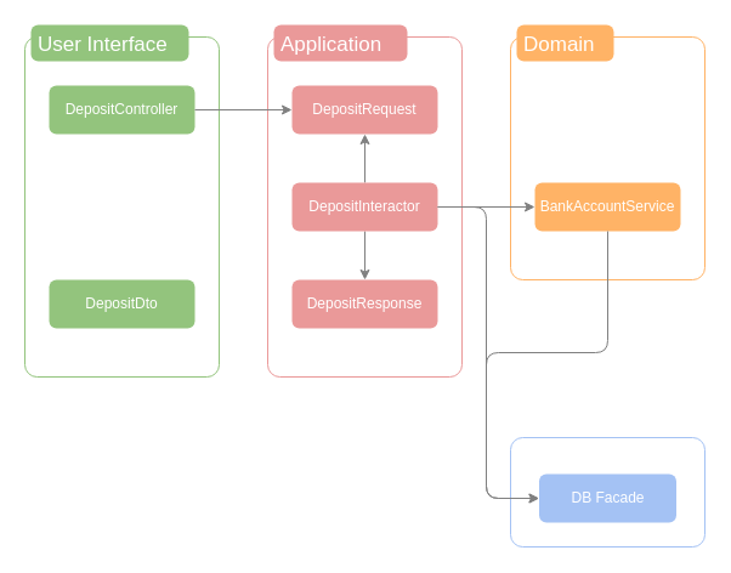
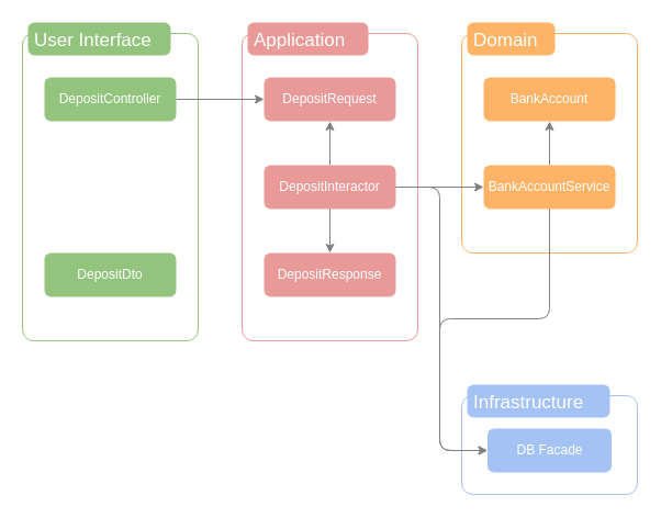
  <mxCell id="0" />
  <mxCell id="1" parent="0" />
  <mxCell id="2" value="" style="shape=mxgraph.mockup.containers.marginRect;rectMarginTop=10;strokeColor=#A4C2F4;strokeWidth=1;dashed=0;rounded=1;arcSize=5;recursiveResize=0;fillColor=none;" parent="1" vertex="1"><mxGeometry x="420" y="350" width="160" height="100" as="geometry" /></mxCell>
+ <mxCell id="3" value="Infrastructure" style="shape=rect;strokeColor=none;fillColor=#a4c2f4;strokeWidth=1;dashed=0;rounded=1;arcSize=20;fontColor=#ffffff;fontSize=17;spacing=2;spacingTop=-2;align=left;autosize=1;spacingLeft=4;resizeWidth=0;resizeHeight=0;perimeter=none;" parent="2" vertex="1"><mxGeometry x="5" width="130" height="30" as="geometry" /></mxCell>
  <mxCell id="4" value="&lt;span style=&quot;color: rgb(255, 255, 255);&quot;&gt;DB Facade&lt;/span&gt;" style="rounded=1;whiteSpace=wrap;html=1;fillColor=#a4c2f4ff;strokeColor=none;" parent="2" vertex="1"><mxGeometry x="23.5" y="40" width="113" height="40" as="geometry" /></mxCell>
  <mxCell id="5" value="" style="shape=mxgraph.mockup.containers.marginRect;rectMarginTop=10;strokeColor=#FFB366;strokeWidth=1;dashed=0;rounded=1;arcSize=5;recursiveResize=0;fillColor=none;" parent="1" vertex="1"><mxGeometry x="420" y="20" width="160" height="210" as="geometry" /></mxCell>
  <mxCell id="6" value="Domain" style="shape=rect;strokeColor=none;fillColor=#FFB366;strokeWidth=1;dashed=0;rounded=1;arcSize=20;fontColor=#ffffff;fontSize=17;spacing=2;spacingTop=-2;align=left;autosize=1;spacingLeft=4;resizeWidth=0;resizeHeight=0;perimeter=none;" parent="5" vertex="1"><mxGeometry x="5" width="80" height="30" as="geometry" /></mxCell>
+ <mxCell id="7" value="&lt;font color=&quot;#ffffff&quot;&gt;BankAccount&lt;/font&gt;" style="rounded=1;whiteSpace=wrap;html=1;fillColor=#FFB366;strokeColor=none;" parent="5" vertex="1"><mxGeometry x="20" y="50" width="120" height="40" as="geometry" /></mxCell>
+ <mxCell id="8" style="edgeStyle=none;html=1;entryX=0.5;entryY=1;entryDx=0;entryDy=0;strokeColor=#808080;" edge="1" parent="5" source="9" target="7"><mxGeometry relative="1" as="geometry" /></mxCell>
  <mxCell id="9" value="&lt;font color=&quot;#ffffff&quot;&gt;BankAccountService&lt;br&gt;&lt;/font&gt;" style="rounded=1;whiteSpace=wrap;html=1;fillColor=#FFB366;strokeColor=none;" parent="5" vertex="1"><mxGeometry x="20" y="130" width="120" height="40" as="geometry" /></mxCell>
  <mxCell id="10" value="" style="shape=mxgraph.mockup.containers.marginRect;rectMarginTop=10;strokeColor=#93C47D;strokeWidth=1;dashed=0;rounded=1;arcSize=5;recursiveResize=0;fillColor=none;" parent="1" vertex="1"><mxGeometry x="20" y="20" width="160" height="290" as="geometry" /></mxCell>
  <mxCell id="11" value="User Interface" style="shape=rect;strokeColor=none;fillColor=#93c47d;strokeWidth=1;dashed=0;rounded=1;arcSize=20;fontColor=#ffffff;fontSize=17;spacing=2;spacingTop=-2;align=left;autosize=1;spacingLeft=4;resizeWidth=0;resizeHeight=0;perimeter=none;" parent="10" vertex="1"><mxGeometry x="5" width="130" height="30" as="geometry" /></mxCell>
  <mxCell id="12" value="&lt;span style=&quot;color: rgb(255, 255, 255);&quot;&gt;Deposit&lt;/span&gt;&lt;span style=&quot;color: rgb(255, 255, 255);&quot;&gt;Dto&lt;/span&gt;" style="rounded=1;whiteSpace=wrap;html=1;fillColor=#93c47dff;strokeColor=none;" parent="10" vertex="1"><mxGeometry x="20" y="210" width="120" height="40" as="geometry" /></mxCell>
  <mxCell id="13" value="&lt;span style=&quot;color: rgb(255, 255, 255);&quot;&gt;Deposit&lt;/span&gt;&lt;font color=&quot;#ffffff&quot;&gt;Controller&lt;/font&gt;" style="rounded=1;whiteSpace=wrap;html=1;fillColor=#93c47dff;strokeColor=none;" parent="10" vertex="1"><mxGeometry x="20" y="50" width="120" height="40" as="geometry" /></mxCell>
  <mxCell id="14" value="" style="shape=mxgraph.mockup.containers.marginRect;rectMarginTop=10;strokeColor=#EA9999;strokeWidth=1;dashed=0;rounded=1;arcSize=5;recursiveResize=0;fillColor=none;" parent="1" vertex="1"><mxGeometry x="220" y="20" width="160" height="290" as="geometry" /></mxCell>
  <mxCell id="15" value="Application" style="shape=rect;strokeColor=none;fillColor=#ea9999;strokeWidth=1;dashed=0;rounded=1;arcSize=20;fontColor=#ffffff;fontSize=17;spacing=2;spacingTop=-2;align=left;autosize=1;spacingLeft=4;resizeWidth=0;resizeHeight=0;perimeter=none;" parent="14" vertex="1"><mxGeometry x="5" width="110" height="30" as="geometry" /></mxCell>
  <mxCell id="16" value="&lt;span style=&quot;color: rgb(255, 255, 255);&quot;&gt;Deposit&lt;/span&gt;&lt;font color=&quot;#ffffff&quot;&gt;Request&lt;/font&gt;" style="rounded=1;whiteSpace=wrap;html=1;fillColor=#ea9999ff;strokeColor=none;" parent="14" vertex="1"><mxGeometry x="20" y="50" width="120" height="40" as="geometry" /></mxCell>
  <mxCell id="17" value="&lt;span style=&quot;color: rgb(255, 255, 255);&quot;&gt;Deposit&lt;/span&gt;&lt;font color=&quot;#ffffff&quot;&gt;Response&lt;/font&gt;" style="rounded=1;whiteSpace=wrap;html=1;fillColor=#ea9999ff;strokeColor=none;" parent="14" vertex="1"><mxGeometry x="20" y="210" width="120" height="40" as="geometry" /></mxCell>
  <mxCell id="18" style="edgeStyle=none;html=1;entryX=0.5;entryY=1;entryDx=0;entryDy=0;strokeColor=#808080;" edge="1" parent="14" source="20" target="16"><mxGeometry relative="1" as="geometry" /></mxCell>
  <mxCell id="19" style="edgeStyle=none;html=1;entryX=0.5;entryY=0;entryDx=0;entryDy=0;strokeColor=#808080;" edge="1" parent="14" source="20" target="17"><mxGeometry relative="1" as="geometry" /></mxCell>
  <mxCell id="20" value="&lt;span style=&quot;color: rgb(255, 255, 255);&quot;&gt;Deposit&lt;/span&gt;&lt;font color=&quot;#ffffff&quot;&gt;Interactor&lt;/font&gt;" style="rounded=1;whiteSpace=wrap;html=1;fillColor=#ea9999ff;strokeColor=none;" parent="14" vertex="1"><mxGeometry x="20" y="130" width="120" height="40" as="geometry" /></mxCell>
  <mxCell id="21" style="edgeStyle=none;html=1;strokeColor=#808080;" edge="1" parent="1" source="20" target="9"><mxGeometry relative="1" as="geometry" /></mxCell>
  <mxCell id="22" style="edgeStyle=none;html=1;strokeColor=#808080;" edge="1" parent="1" source="13" target="16"><mxGeometry relative="1" as="geometry" /></mxCell>
  <mxCell id="23" style="edgeStyle=none;html=1;entryX=0;entryY=0.5;entryDx=0;entryDy=0;strokeColor=#808080;" edge="1" parent="1" source="20" target="4"><mxGeometry relative="1" as="geometry"><Array as="points"><mxPoint x="400" y="170" /><mxPoint x="400" y="410" /></Array></mxGeometry></mxCell>
  <mxCell id="24" style="edgeStyle=none;html=1;entryX=0;entryY=0.5;entryDx=0;entryDy=0;strokeColor=#808080;" edge="1" parent="1" source="9" target="4"><mxGeometry relative="1" as="geometry"><Array as="points"><mxPoint x="500" y="290" /><mxPoint x="400" y="290" /><mxPoint x="400" y="410" /></Array></mxGeometry></mxCell>
